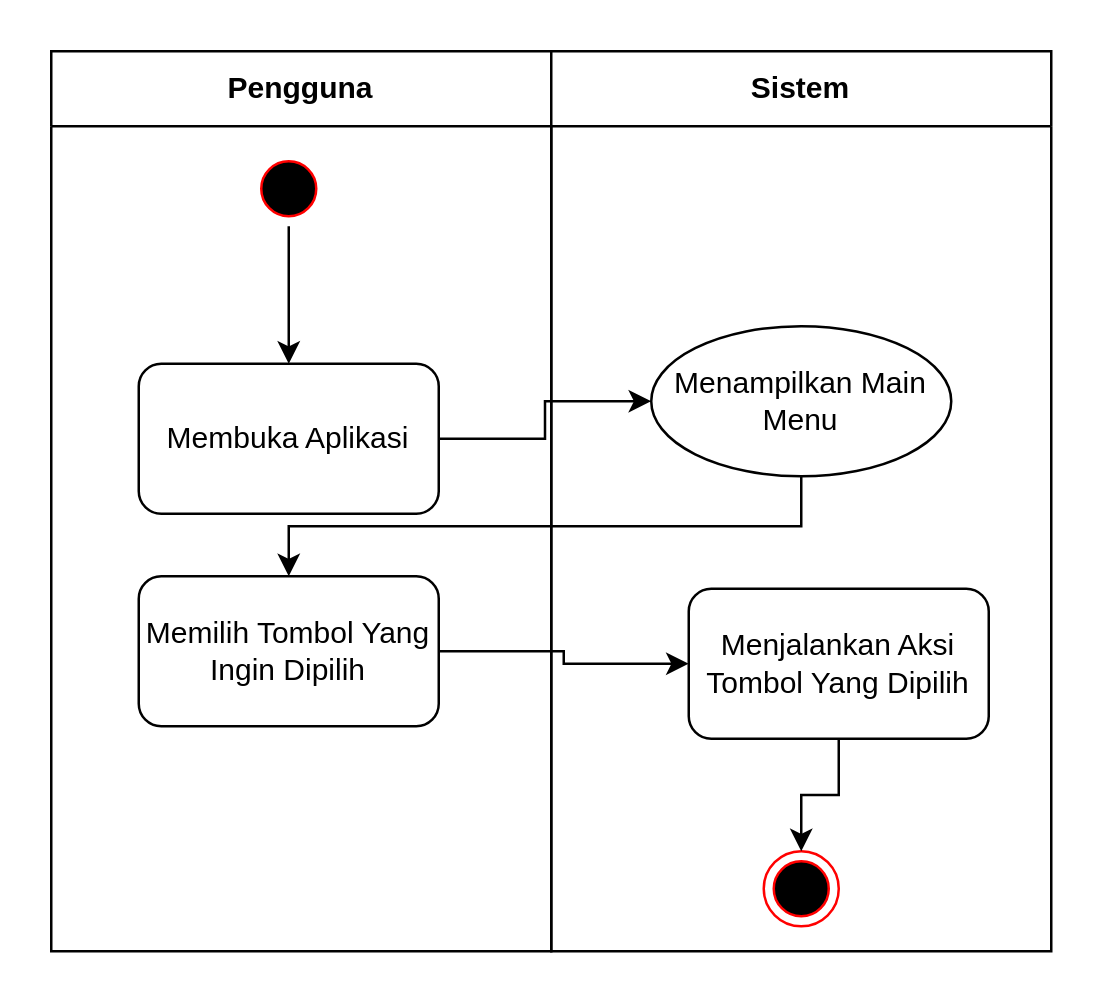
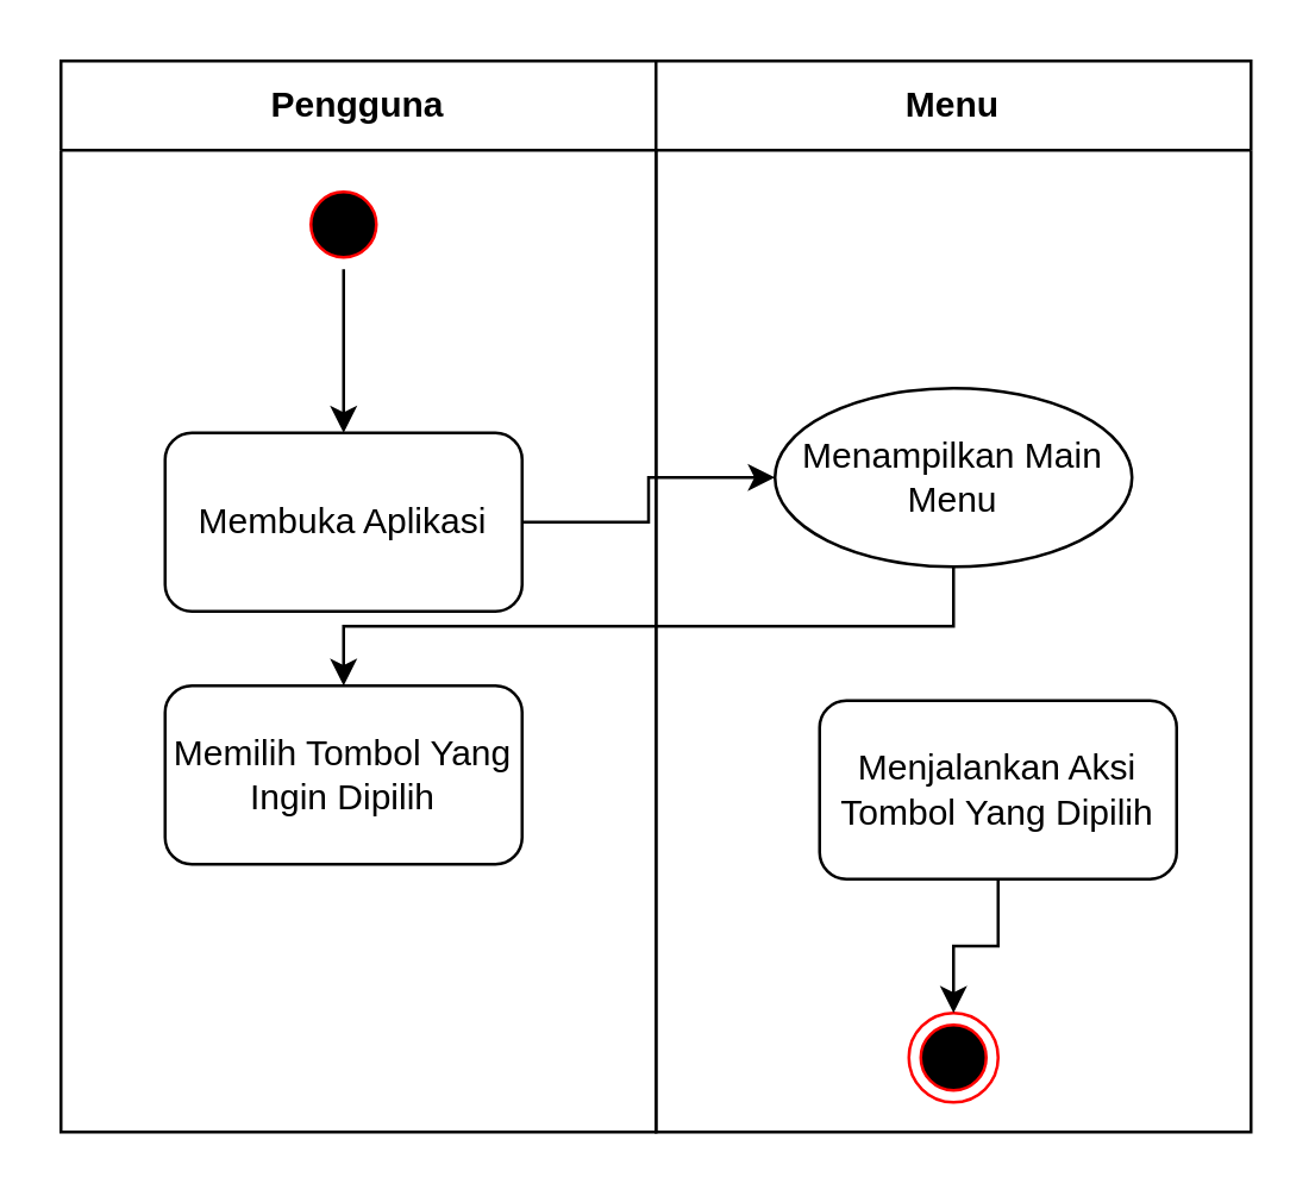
  <mxCell id="0" />
  <mxCell id="1" parent="0" />
  <mxCell id="2" value="Pengguna" style="swimlane;whiteSpace=wrap;html=1;startSize=30;" parent="1" vertex="1"><mxGeometry x="20" y="20" width="200" height="360" as="geometry" /></mxCell>
  <mxCell id="3" style="edgeStyle=orthogonalEdgeStyle;rounded=0;orthogonalLoop=1;jettySize=auto;html=1;entryX=0.5;entryY=0;entryDx=0;entryDy=0;" parent="2" source="4" target="5" edge="1"><mxGeometry relative="1" as="geometry" /></mxCell>
  <mxCell id="4" value="" style="ellipse;html=1;shape=startState;fillColor=#000000;strokeColor=#ff0000;" parent="2" vertex="1"><mxGeometry x="80" y="40" width="30" height="30" as="geometry" /></mxCell>
  <mxCell id="5" value="Membuka Aplikasi" style="rounded=1;whiteSpace=wrap;html=1;" parent="2" vertex="1"><mxGeometry x="35" y="125" width="120" height="60" as="geometry" /></mxCell>
  <mxCell id="6" value="Memilih Tombol Yang Ingin Dipilih" style="whiteSpace=wrap;html=1;rounded=1;" vertex="1" parent="2"><mxGeometry x="35" y="210" width="120" height="60" as="geometry" /></mxCell>
- <mxCell id="7" value="Sistem" style="swimlane;whiteSpace=wrap;html=1;startSize=30;" parent="1" vertex="1"><mxGeometry x="220" y="20" width="200" height="360" as="geometry" /></mxCell>
+ <mxCell id="7" value="Menu" style="swimlane;whiteSpace=wrap;html=1;startSize=30;" parent="1" vertex="1"><mxGeometry x="220" y="20" width="200" height="360" as="geometry" /></mxCell>
  <mxCell id="8" value="Menampilkan Main Menu" style="ellipse;whiteSpace=wrap;html=1;" parent="7" vertex="1"><mxGeometry x="40" y="110" width="120" height="60" as="geometry" /></mxCell>
  <mxCell id="9" value="" style="ellipse;html=1;shape=endState;fillColor=#000000;strokeColor=#ff0000;" parent="7" vertex="1"><mxGeometry x="85" y="320" width="30" height="30" as="geometry" /></mxCell>
  <mxCell id="10" style="edgeStyle=orthogonalEdgeStyle;rounded=0;orthogonalLoop=1;jettySize=auto;html=1;entryX=0.5;entryY=0;entryDx=0;entryDy=0;" edge="1" parent="7" source="11" target="9"><mxGeometry relative="1" as="geometry" /></mxCell>
  <mxCell id="11" value="Menjalankan Aksi Tombol Yang Dipilih" style="whiteSpace=wrap;html=1;rounded=1;" vertex="1" parent="7"><mxGeometry x="55" y="215" width="120" height="60" as="geometry" /></mxCell>
  <mxCell id="12" value="" style="edgeStyle=orthogonalEdgeStyle;rounded=0;orthogonalLoop=1;jettySize=auto;html=1;exitX=1;exitY=0.5;exitDx=0;exitDy=0;" parent="1" source="5" target="8" edge="1"><mxGeometry relative="1" as="geometry"><mxPoint x="190" y="150.029" as="sourcePoint" /></mxGeometry></mxCell>
  <mxCell id="13" style="edgeStyle=orthogonalEdgeStyle;rounded=0;orthogonalLoop=1;jettySize=auto;html=1;exitX=0.5;exitY=1;exitDx=0;exitDy=0;" edge="1" parent="1" source="8" target="6"><mxGeometry relative="1" as="geometry" /></mxCell>
- <mxCell id="14" style="edgeStyle=orthogonalEdgeStyle;rounded=0;orthogonalLoop=1;jettySize=auto;html=1;entryX=0;entryY=0.5;entryDx=0;entryDy=0;" edge="1" parent="1" source="6" target="11"><mxGeometry relative="1" as="geometry" /></mxCell>
